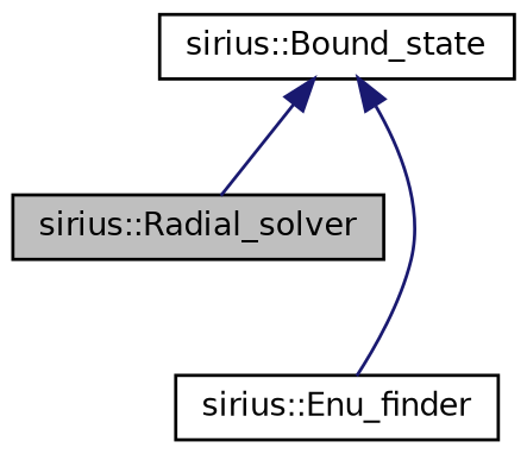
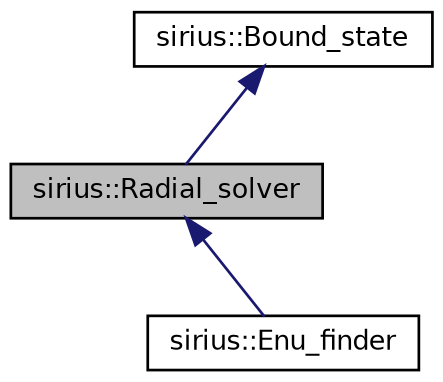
  digraph {
    node [color=black fillcolor=white fontname=Helvetica fontsize=10 shape=record style=filled]
    edge [color=midnightblue dir=back fontname=Helvetica fontsize=10 labelfontname=Helvetica labelfontsize=10 style=solid]
    n1 [fillcolor=grey75 fontcolor=black height=0.2 label="sirius::Radial_solver" width=0.4]
    n2 [height=0.2 label="sirius::Enu_finder" width=0.4]
    n3 [height=0.2 label="sirius::Bound_state" width=0.4]
-   n3 -> n2
+   n1 -> n2
    n3 -> n1
  }
